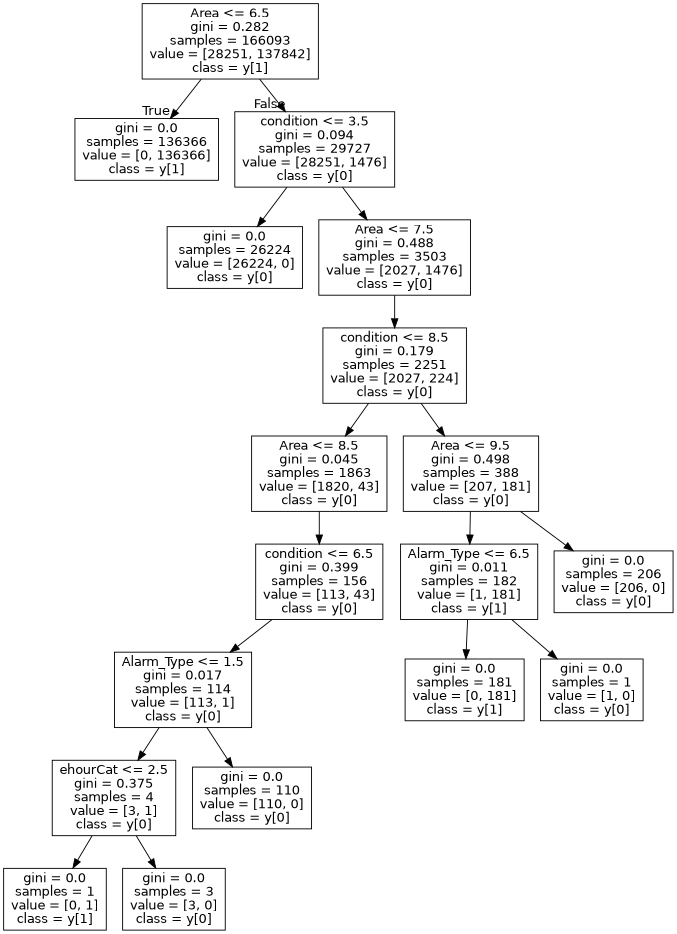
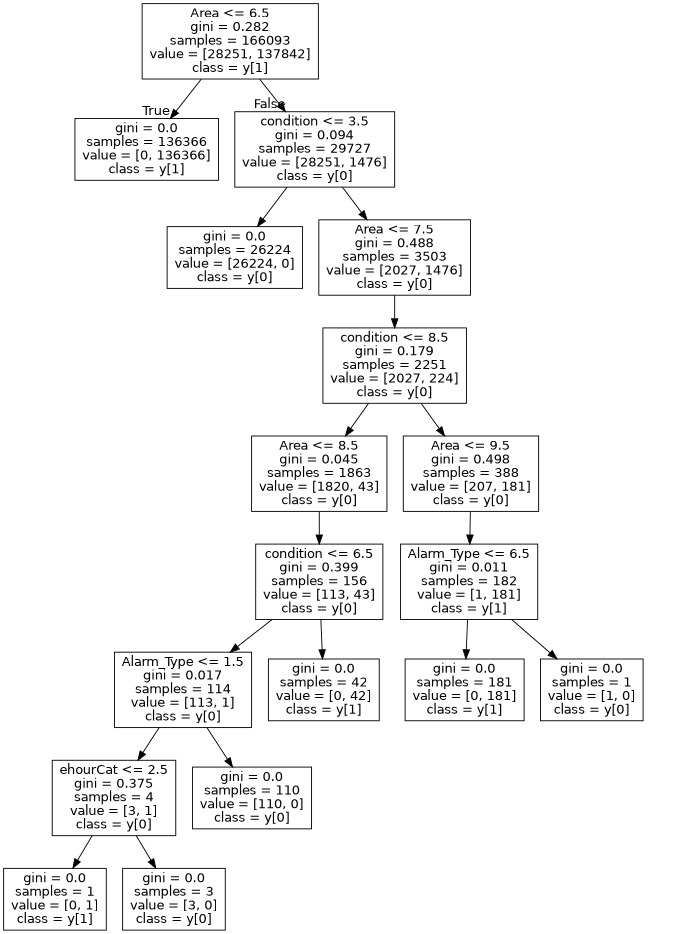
  digraph {
    node [fontname=helvetica shape=box]
    edge [fontname=helvetica]
    n1 [label="Area <= 6.5\ngini = 0.282\nsamples = 166093\nvalue = [28251, 137842]\nclass = y[1]"]
    n2 [label="gini = 0.0\nsamples = 136366\nvalue = [0, 136366]\nclass = y[1]"]
    n3 [label="condition <= 3.5\ngini = 0.094\nsamples = 29727\nvalue = [28251, 1476]\nclass = y[0]"]
    n4 [label="gini = 0.0\nsamples = 26224\nvalue = [26224, 0]\nclass = y[0]"]
    n5 [label="Area <= 7.5\ngini = 0.488\nsamples = 3503\nvalue = [2027, 1476]\nclass = y[0]"]
    n6 [label="condition <= 8.5\ngini = 0.179\nsamples = 2251\nvalue = [2027, 224]\nclass = y[0]"]
    n7 [label="Area <= 8.5\ngini = 0.045\nsamples = 1863\nvalue = [1820, 43]\nclass = y[0]"]
    n8 [label="Area <= 9.5\ngini = 0.498\nsamples = 388\nvalue = [207, 181]\nclass = y[0]"]
    n9 [label="condition <= 6.5\ngini = 0.399\nsamples = 156\nvalue = [113, 43]\nclass = y[0]"]
    n10 [label="Alarm_Type <= 6.5\ngini = 0.011\nsamples = 182\nvalue = [1, 181]\nclass = y[1]"]
-   n11 [label="gini = 0.0\nsamples = 206\nvalue = [206, 0]\nclass = y[0]"]
    n12 [label="Alarm_Type <= 1.5\ngini = 0.017\nsamples = 114\nvalue = [113, 1]\nclass = y[0]"]
+   n13 [label="gini = 0.0\nsamples = 42\nvalue = [0, 42]\nclass = y[1]"]
    n14 [label="ehourCat <= 2.5\ngini = 0.375\nsamples = 4\nvalue = [3, 1]\nclass = y[0]"]
    n15 [label="gini = 0.0\nsamples = 110\nvalue = [110, 0]\nclass = y[0]"]
    n16 [label="gini = 0.0\nsamples = 1\nvalue = [0, 1]\nclass = y[1]"]
    n17 [label="gini = 0.0\nsamples = 3\nvalue = [3, 0]\nclass = y[0]"]
    n18 [label="gini = 0.0\nsamples = 181\nvalue = [0, 181]\nclass = y[1]"]
    n19 [label="gini = 0.0\nsamples = 1\nvalue = [1, 0]\nclass = y[0]"]
    n1 -> n2 [headlabel=True labelangle=45 labeldistance=2.5]
    n1 -> n3 [headlabel=False labelangle=-45 labeldistance=2.5]
    n3 -> n4
    n3 -> n5
    n5 -> n6
    n6 -> n7
    n6 -> n8
    n7 -> n9
    n8 -> n10
-   n8 -> n11
    n9 -> n12
+   n9 -> n13
    n10 -> n18
    n10 -> n19
    n12 -> n14
    n12 -> n15
    n14 -> n16
    n14 -> n17
  }
